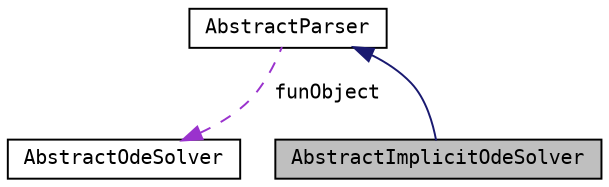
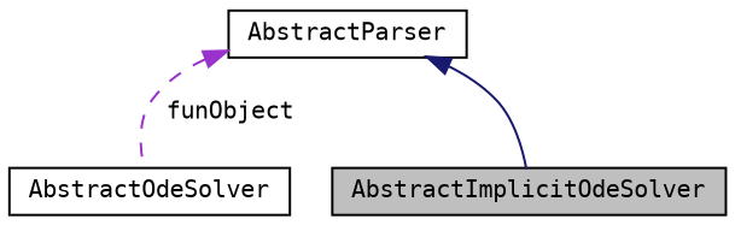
  digraph {
    fontname="DejaVu Sans Mono"
    node [color=black fillcolor=white fontname="DejaVu Sans Mono" fontsize=10 shape=record style=filled]
    edge [dir=back fontname="DejaVu Sans Mono" fontsize=10 labelfontname=Helvetica labelfontsize=10]
    n1 [fillcolor=grey75 fontcolor=black height=0.2 label=AbstractImplicitOdeSolver width=0.4]
    n2 [height=0.2 label=AbstractOdeSolver width=0.4]
    n3 [height=0.2 label=AbstractParser width=0.4]
    n3 -> n1 [color=midnightblue style=solid]
-   n2 -> n3 [color=darkorchid3 label=" funObject" style=dashed]
+   n3 -> n2 [color=darkorchid3 label=" funObject" style=dashed]
  }
